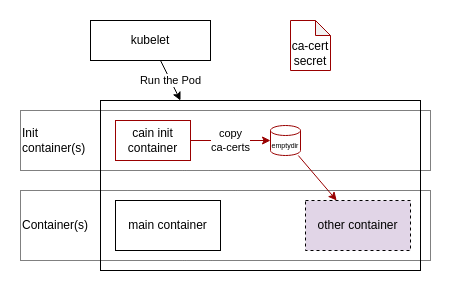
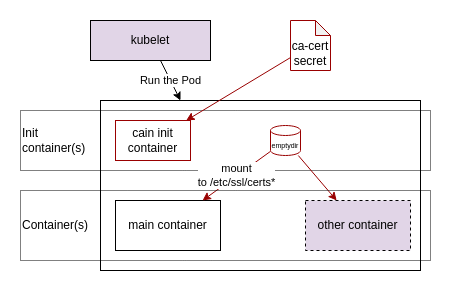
  <mxCell id="0" />
  <mxCell id="1" parent="0" />
  <mxCell id="2" value="Run the Pod" style="rounded=0;orthogonalLoop=1;jettySize=auto;html=1;entryX=0.25;entryY=0;entryDx=0;entryDy=0;" parent="1" source="3" target="4" edge="1"><mxGeometry relative="1" as="geometry" /></mxCell>
- <mxCell id="3" value="kubelet" style="rounded=0;whiteSpace=wrap;html=1;" parent="1" vertex="1"><mxGeometry x="90" y="20" width="120" height="40" as="geometry" /></mxCell>
+ <mxCell id="3" value="kubelet" style="rounded=0;whiteSpace=wrap;html=1;fillColor=#e1d5e7;" parent="1" vertex="1"><mxGeometry x="90" y="20" width="120" height="40" as="geometry" /></mxCell>
  <mxCell id="4" value="" style="rounded=0;whiteSpace=wrap;html=1;" parent="1" vertex="1"><mxGeometry x="100" y="100" width="320" height="170" as="geometry" /></mxCell>
  <mxCell id="5" value="Init&lt;br&gt;container(s)" style="rounded=0;whiteSpace=wrap;html=1;dashed=1;strokeColor=#000000;verticalAlign=middle;dashPattern=1 1;fillColor=none;align=left;" parent="1" vertex="1"><mxGeometry x="20" y="110" width="410" height="60" as="geometry" /></mxCell>
- <mxCell id="6" value="copy&lt;br&gt;ca-certs" style="edgeStyle=none;rounded=0;orthogonalLoop=1;jettySize=auto;html=1;strokeColor=#990000;" parent="1" source="15" target="10" edge="1"><mxGeometry relative="1" as="geometry" /></mxCell>
  <mxCell id="7" value="main container" style="rounded=0;whiteSpace=wrap;html=1;" parent="1" vertex="1"><mxGeometry x="115" y="200" width="105" height="50" as="geometry" /></mxCell>
+ <mxCell id="8" value="mount&lt;br&gt;to /etc/ssl/certs*" style="edgeStyle=none;rounded=0;orthogonalLoop=1;jettySize=auto;html=1;strokeColor=#990000;" parent="1" source="10" target="7" edge="1"><mxGeometry relative="1" as="geometry" /></mxCell>
  <mxCell id="9" style="edgeStyle=none;rounded=0;orthogonalLoop=1;jettySize=auto;html=1;strokeColor=#990000;" parent="1" source="10" target="11" edge="1"><mxGeometry relative="1" as="geometry" /></mxCell>
  <mxCell id="10" value="&lt;font style=&quot;font-size: 7px ; line-height: 20%&quot;&gt;emptydir&lt;/font&gt;" style="shape=cylinder3;whiteSpace=wrap;html=1;boundedLbl=1;backgroundOutline=1;size=5;strokeColor=#990000;" parent="1" vertex="1"><mxGeometry x="270" y="125" width="30" height="30" as="geometry" /></mxCell>
  <mxCell id="11" value="other container" style="rounded=0;whiteSpace=wrap;html=1;dashed=1;fillColor=#e1d5e7;" parent="1" vertex="1"><mxGeometry x="305" y="200" width="105" height="50" as="geometry" /></mxCell>
+ <mxCell id="12" style="edgeStyle=none;rounded=0;orthogonalLoop=1;jettySize=auto;html=1;strokeColor=#990000;" parent="1" source="13" target="15" edge="1"><mxGeometry relative="1" as="geometry" /></mxCell>
  <mxCell id="13" value="ca-cert secret" style="shape=note;whiteSpace=wrap;html=1;backgroundOutline=1;darkOpacity=0.05;size=15;verticalAlign=bottom;strokeColor=#990000;" parent="1" vertex="1"><mxGeometry x="290" y="20" width="40" height="50" as="geometry" /></mxCell>
  <mxCell id="14" value="Container(s)" style="rounded=0;whiteSpace=wrap;html=1;dashed=1;strokeColor=#000000;verticalAlign=middle;dashPattern=1 1;fillColor=none;align=left;" parent="1" vertex="1"><mxGeometry x="20" y="190" width="410" height="70" as="geometry" /></mxCell>
  <mxCell id="15" value="cain init container" style="rounded=0;whiteSpace=wrap;html=1;strokeColor=#990000;" parent="1" vertex="1"><mxGeometry x="115" y="120" width="75" height="40" as="geometry" /></mxCell>
